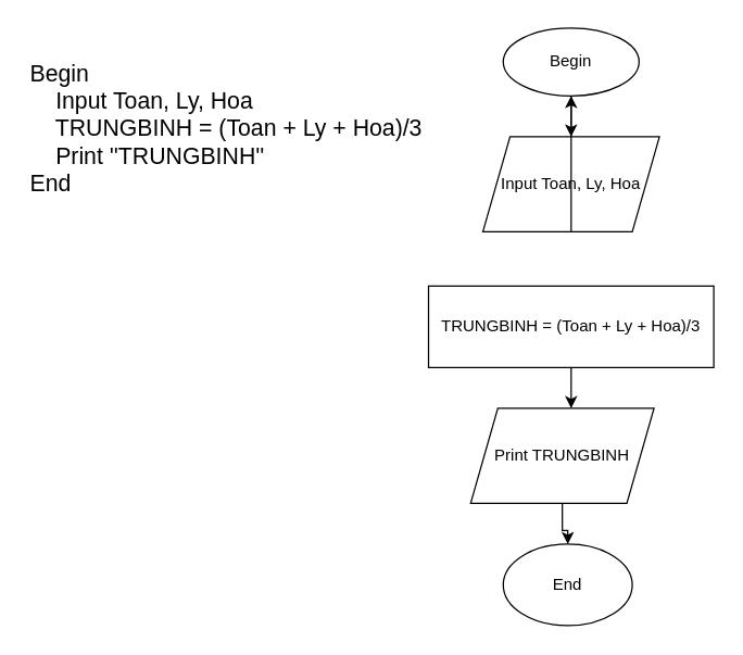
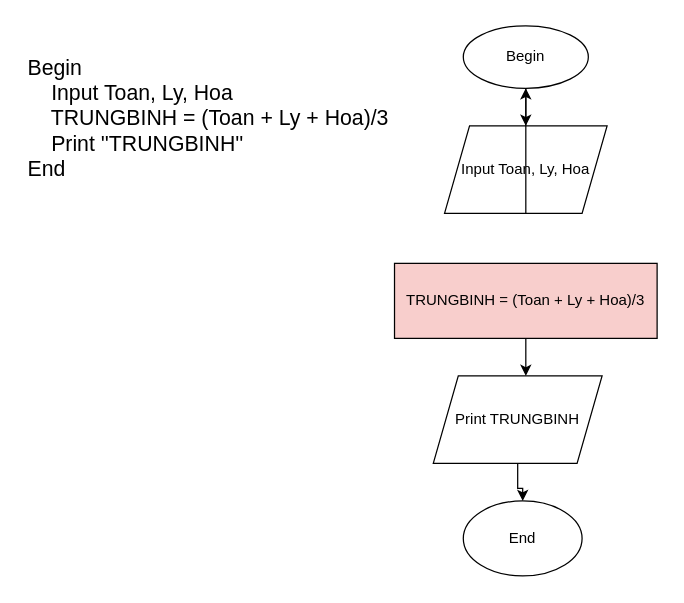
  <mxCell id="0" />
  <mxCell id="1" parent="0" />
  <mxCell id="2" value="&lt;font style=&quot;font-size: 17px;&quot;&gt;Begin&lt;br&gt;&amp;nbsp; &amp;nbsp; Input Toan, Ly, Hoa&lt;br&gt;&amp;nbsp; &amp;nbsp; TRUNGBINH = (Toan + Ly + Hoa)/3&lt;br&gt;&amp;nbsp; &amp;nbsp; Print ''TRUNGBINH''&amp;nbsp;&lt;br&gt;End&lt;/font&gt;" style="text;html=1;strokeColor=none;fillColor=none;align=left;verticalAlign=middle;whiteSpace=wrap;rounded=0;" vertex="1" parent="1"><mxGeometry x="20" y="40" width="320" height="110" as="geometry" /></mxCell>
  <mxCell id="3" value="Begin" style="ellipse;whiteSpace=wrap;html=1;" vertex="1" parent="1"><mxGeometry x="370" y="20" width="100" height="50" as="geometry" /></mxCell>
  <mxCell id="4" value="Input Toan, Ly, Hoa" style="shape=parallelogram;perimeter=parallelogramPerimeter;whiteSpace=wrap;html=1;fixedSize=1;" vertex="1" parent="1"><mxGeometry x="355" y="100" width="130" height="70" as="geometry" /></mxCell>
- <mxCell id="5" value="TRUNGBINH = (Toan + Ly + Hoa)/3" style="rounded=0;whiteSpace=wrap;html=1;" vertex="1" parent="1"><mxGeometry x="315" y="210" width="210" height="60" as="geometry" /></mxCell>
+ <mxCell id="5" value="TRUNGBINH = (Toan + Ly + Hoa)/3" style="rounded=0;whiteSpace=wrap;html=1;fillColor=#f8cecc;" vertex="1" parent="1"><mxGeometry x="315" y="210" width="210" height="60" as="geometry" /></mxCell>
  <mxCell id="6" value="" style="edgeStyle=orthogonalEdgeStyle;rounded=0;orthogonalLoop=1;jettySize=auto;html=1;" edge="1" parent="1" source="7" target="8"><mxGeometry relative="1" as="geometry" /></mxCell>
  <mxCell id="7" value="Print TRUNGBINH" style="shape=parallelogram;perimeter=parallelogramPerimeter;whiteSpace=wrap;html=1;fixedSize=1;" vertex="1" parent="1"><mxGeometry x="346" y="300" width="135" height="70" as="geometry" /></mxCell>
  <mxCell id="8" value="End" style="ellipse;whiteSpace=wrap;html=1;" vertex="1" parent="1"><mxGeometry x="370" y="400" width="95" height="60" as="geometry" /></mxCell>
  <mxCell id="9" value="" style="endArrow=classic;html=1;rounded=0;exitX=0.5;exitY=1;exitDx=0;exitDy=0;" edge="1" parent="1" source="3"><mxGeometry width="50" height="50" relative="1" as="geometry"><mxPoint x="390" y="330" as="sourcePoint" /><mxPoint x="420" y="100" as="targetPoint" /></mxGeometry></mxCell>
  <mxCell id="10" value="" style="endArrow=classic;html=1;rounded=0;exitX=0.5;exitY=1;exitDx=0;exitDy=0;" edge="1" parent="1" source="4" target="3"><mxGeometry width="50" height="50" relative="1" as="geometry"><mxPoint x="430" y="80" as="sourcePoint" /><mxPoint x="430" y="110" as="targetPoint" /></mxGeometry></mxCell>
  <mxCell id="11" value="" style="endArrow=classic;html=1;rounded=0;exitX=0.5;exitY=1;exitDx=0;exitDy=0;" edge="1" parent="1" source="5"><mxGeometry width="50" height="50" relative="1" as="geometry"><mxPoint x="440" y="90" as="sourcePoint" /><mxPoint x="420" y="300" as="targetPoint" /></mxGeometry></mxCell>
